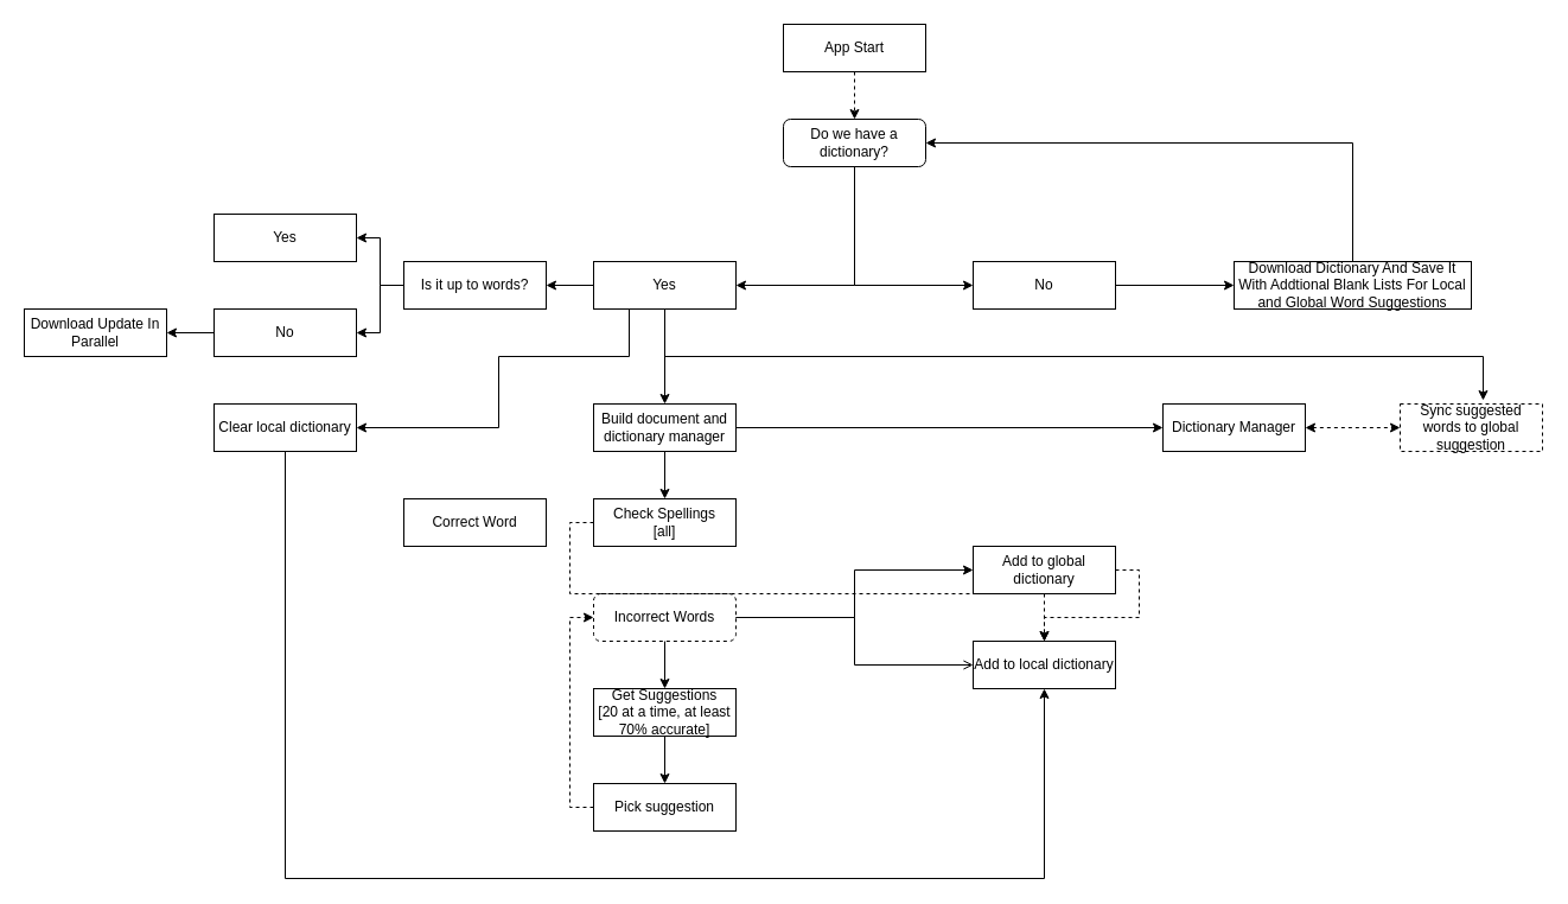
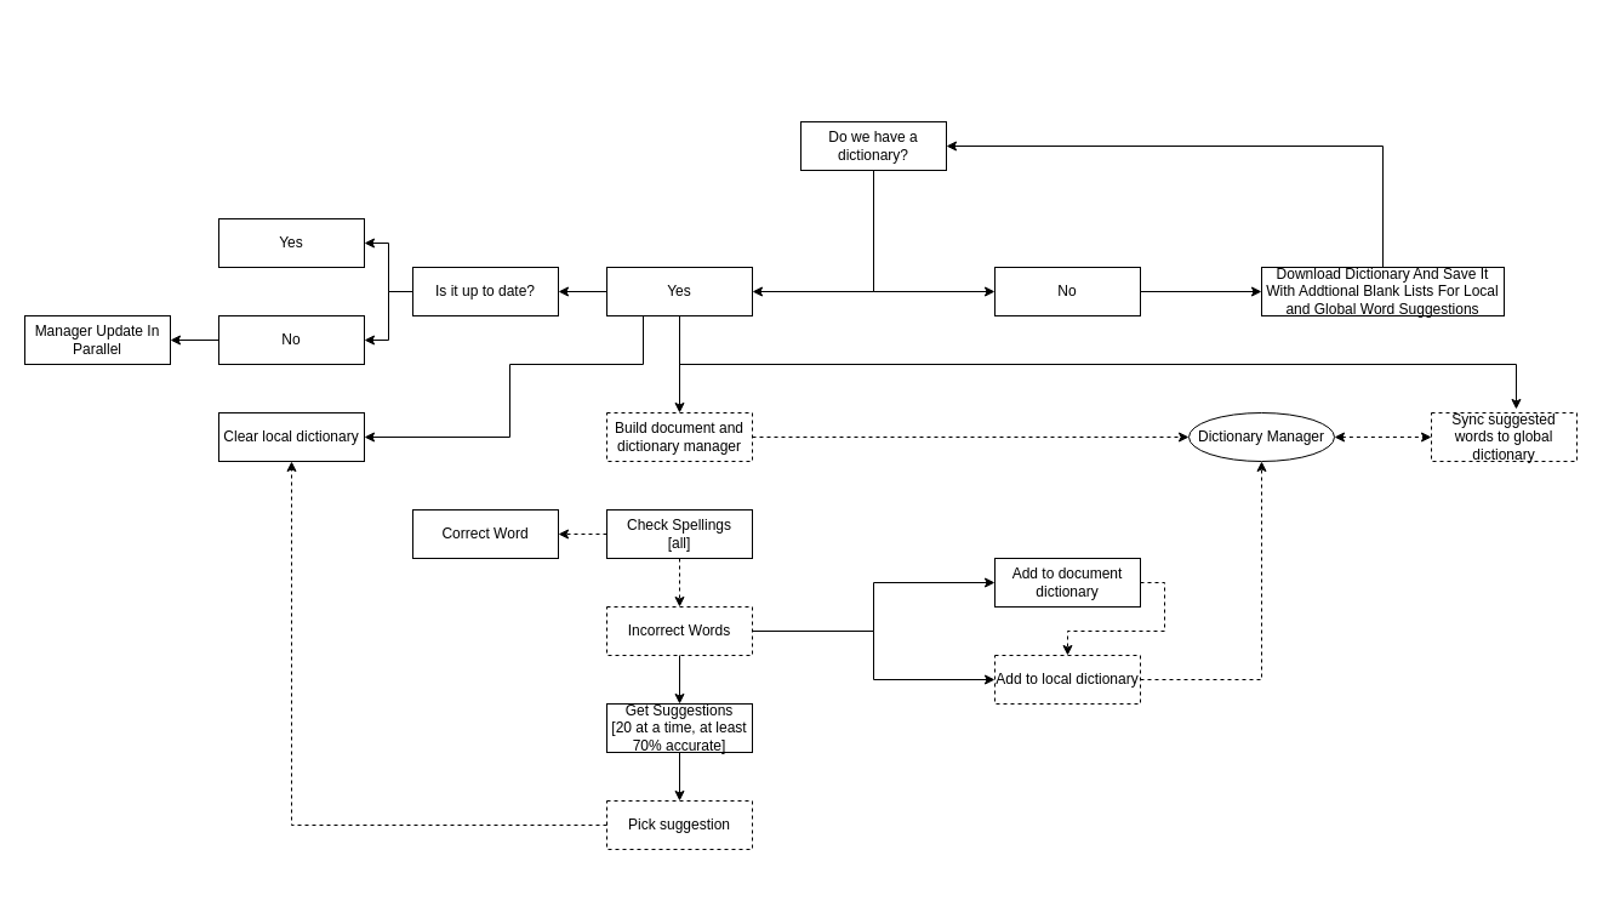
  <mxCell id="0" />
  <mxCell id="1" parent="0" />
- <mxCell id="2" style="edgeStyle=orthogonalEdgeStyle;rounded=0;orthogonalLoop=1;jettySize=auto;html=1;exitX=0.5;exitY=1;exitDx=0;exitDy=0;entryX=0.5;entryY=0;entryDx=0;entryDy=0;dashed=1;" edge="1" parent="1" source="3" target="6"><mxGeometry relative="1" as="geometry" /></mxCell>
- <mxCell id="3" value="&lt;div&gt;App Start&lt;/div&gt;" style="rounded=0;whiteSpace=wrap;html=1;fillColor=none;" vertex="1" parent="1"><mxGeometry x="660" width="120" height="40" as="geometry" y="20" /></mxCell>
  <mxCell id="4" style="edgeStyle=orthogonalEdgeStyle;rounded=0;orthogonalLoop=1;jettySize=auto;html=1;exitX=0.5;exitY=1;exitDx=0;exitDy=0;entryX=0;entryY=0.5;entryDx=0;entryDy=0;" edge="1" parent="1" source="6" target="13"><mxGeometry relative="1" as="geometry" /></mxCell>
  <mxCell id="5" style="edgeStyle=orthogonalEdgeStyle;rounded=0;orthogonalLoop=1;jettySize=auto;html=1;exitX=0.5;exitY=1;exitDx=0;exitDy=0;entryX=1;entryY=0.5;entryDx=0;entryDy=0;" edge="1" parent="1" source="6" target="11"><mxGeometry relative="1" as="geometry" /></mxCell>
- <mxCell id="6" value="Do we have a dictionary?" style="whiteSpace=wrap;html=1;fillColor=none;rounded=1;" vertex="1" parent="1"><mxGeometry x="660" y="100" width="120" height="40" as="geometry" /></mxCell>
+ <mxCell id="6" value="Do we have a dictionary?" style="rounded=0;whiteSpace=wrap;html=1;fillColor=none;" vertex="1" parent="1"><mxGeometry x="660" y="100" width="120" height="40" as="geometry" /></mxCell>
  <mxCell id="7" style="edgeStyle=orthogonalEdgeStyle;rounded=0;orthogonalLoop=1;jettySize=auto;html=1;exitX=0;exitY=0.5;exitDx=0;exitDy=0;entryX=1;entryY=0.5;entryDx=0;entryDy=0;" edge="1" parent="1" source="11" target="18"><mxGeometry relative="1" as="geometry" /></mxCell>
  <mxCell id="8" style="edgeStyle=orthogonalEdgeStyle;rounded=0;orthogonalLoop=1;jettySize=auto;html=1;exitX=0.5;exitY=1;exitDx=0;exitDy=0;entryX=0.583;entryY=-0.075;entryDx=0;entryDy=0;entryPerimeter=0;" edge="1" parent="1" source="11" target="44"><mxGeometry relative="1" as="geometry" /></mxCell>
  <mxCell id="9" style="edgeStyle=orthogonalEdgeStyle;rounded=0;orthogonalLoop=1;jettySize=auto;html=1;exitX=0.5;exitY=1;exitDx=0;exitDy=0;entryX=0.5;entryY=0;entryDx=0;entryDy=0;" edge="1" parent="1" source="11" target="33"><mxGeometry relative="1" as="geometry" /></mxCell>
  <mxCell id="10" style="edgeStyle=orthogonalEdgeStyle;rounded=0;orthogonalLoop=1;jettySize=auto;html=1;exitX=0.25;exitY=1;exitDx=0;exitDy=0;entryX=1;entryY=0.5;entryDx=0;entryDy=0;startArrow=none;startFill=0;" edge="1" parent="1" source="11" target="46"><mxGeometry relative="1" as="geometry"><Array as="points"><mxPoint x="530" y="300" /><mxPoint x="420" y="300" /><mxPoint x="420" y="360" /></Array></mxGeometry></mxCell>
  <mxCell id="11" value="Yes" style="rounded=0;whiteSpace=wrap;html=1;fillColor=none;" vertex="1" parent="1"><mxGeometry x="500" y="220" width="120" height="40" as="geometry" /></mxCell>
  <mxCell id="12" style="edgeStyle=orthogonalEdgeStyle;rounded=0;orthogonalLoop=1;jettySize=auto;html=1;exitX=1;exitY=0.5;exitDx=0;exitDy=0;entryX=0;entryY=0.5;entryDx=0;entryDy=0;" edge="1" parent="1" source="13" target="15"><mxGeometry relative="1" as="geometry" /></mxCell>
  <mxCell id="13" value="&lt;div&gt;No&lt;/div&gt;" style="rounded=0;whiteSpace=wrap;html=1;fillColor=none;" vertex="1" parent="1"><mxGeometry x="820" y="220" width="120" height="40" as="geometry" /></mxCell>
  <mxCell id="14" style="edgeStyle=orthogonalEdgeStyle;rounded=0;orthogonalLoop=1;jettySize=auto;html=1;exitX=0.5;exitY=0;exitDx=0;exitDy=0;entryX=1;entryY=0.5;entryDx=0;entryDy=0;" edge="1" parent="1" source="15" target="6"><mxGeometry relative="1" as="geometry" /></mxCell>
  <mxCell id="15" value="Download Dictionary And Save It With Addtional Blank Lists For Local and Global Word Suggestions" style="rounded=0;whiteSpace=wrap;html=1;fillColor=none;" vertex="1" parent="1"><mxGeometry x="1040" y="220" width="200" height="40" as="geometry" /></mxCell>
  <mxCell id="16" style="edgeStyle=orthogonalEdgeStyle;rounded=0;orthogonalLoop=1;jettySize=auto;html=1;exitX=0;exitY=0.5;exitDx=0;exitDy=0;entryX=1;entryY=0.5;entryDx=0;entryDy=0;" edge="1" parent="1" source="18" target="19"><mxGeometry relative="1" as="geometry" /></mxCell>
  <mxCell id="17" style="edgeStyle=orthogonalEdgeStyle;rounded=0;orthogonalLoop=1;jettySize=auto;html=1;exitX=0;exitY=0.5;exitDx=0;exitDy=0;entryX=1;entryY=0.5;entryDx=0;entryDy=0;" edge="1" parent="1" source="18" target="21"><mxGeometry relative="1" as="geometry" /></mxCell>
- <mxCell id="18" value="Is it up to words?" style="rounded=0;whiteSpace=wrap;html=1;fillColor=none;" vertex="1" parent="1"><mxGeometry x="340" y="220" width="120" height="40" as="geometry" /></mxCell>
+ <mxCell id="18" value="Is it up to date?" style="rounded=0;whiteSpace=wrap;html=1;fillColor=none;" vertex="1" parent="1"><mxGeometry x="340" y="220" width="120" height="40" as="geometry" /></mxCell>
  <mxCell id="19" value="&lt;div&gt;Yes&lt;/div&gt;" style="rounded=0;whiteSpace=wrap;html=1;fillColor=none;" vertex="1" parent="1"><mxGeometry x="180" y="180" width="120" height="40" as="geometry" /></mxCell>
  <mxCell id="20" style="edgeStyle=orthogonalEdgeStyle;rounded=0;orthogonalLoop=1;jettySize=auto;html=1;exitX=0;exitY=0.5;exitDx=0;exitDy=0;entryX=1;entryY=0.5;entryDx=0;entryDy=0;" edge="1" parent="1" source="21" target="22"><mxGeometry relative="1" as="geometry" /></mxCell>
  <mxCell id="21" value="No" style="rounded=0;whiteSpace=wrap;html=1;fillColor=none;" vertex="1" parent="1"><mxGeometry x="180" y="260" width="120" height="40" as="geometry" /></mxCell>
- <mxCell id="22" value="Download Update In Parallel" style="rounded=0;whiteSpace=wrap;html=1;fillColor=none;" vertex="1" parent="1"><mxGeometry x="20" y="260" width="120" height="40" as="geometry" /></mxCell>
- <mxCell id="23" style="edgeStyle=orthogonalEdgeStyle;rounded=0;orthogonalLoop=1;jettySize=auto;html=1;exitX=0;exitY=0.5;exitDx=0;exitDy=0;dashed=1;" edge="1" parent="1" source="25" target="39"><mxGeometry relative="1" as="geometry" /></mxCell>
+ <mxCell id="22" value="Manager Update In Parallel" style="rounded=0;whiteSpace=wrap;html=1;fillColor=none;" vertex="1" parent="1"><mxGeometry x="20" y="260" width="120" height="40" as="geometry" /></mxCell>
+ <mxCell id="23" style="edgeStyle=orthogonalEdgeStyle;rounded=0;orthogonalLoop=1;jettySize=auto;html=1;exitX=0;exitY=0.5;exitDx=0;exitDy=0;entryX=1;entryY=0.5;entryDx=0;entryDy=0;dashed=1;" edge="1" parent="1" source="25" target="26"><mxGeometry relative="1" as="geometry" /></mxCell>
+ <mxCell id="24" style="edgeStyle=orthogonalEdgeStyle;rounded=0;orthogonalLoop=1;jettySize=auto;html=1;exitX=0.5;exitY=1;exitDx=0;exitDy=0;entryX=0.5;entryY=0;entryDx=0;entryDy=0;dashed=1;" edge="1" parent="1" source="25" target="30"><mxGeometry relative="1" as="geometry" /></mxCell>
  <mxCell id="25" value="&lt;div&gt;Check Spellings&lt;/div&gt;&lt;div&gt;[all]&lt;br&gt;&lt;/div&gt;" style="rounded=0;whiteSpace=wrap;html=1;fillColor=none;" vertex="1" parent="1"><mxGeometry x="500" y="420" width="120" height="40" as="geometry" /></mxCell>
  <mxCell id="26" value="Correct Word" style="rounded=0;whiteSpace=wrap;html=1;fillColor=none;" vertex="1" parent="1"><mxGeometry x="340" y="420" width="120" height="40" as="geometry" /></mxCell>
  <mxCell id="27" style="edgeStyle=orthogonalEdgeStyle;rounded=0;orthogonalLoop=1;jettySize=auto;html=1;exitX=0.5;exitY=1;exitDx=0;exitDy=0;entryX=0.5;entryY=0;entryDx=0;entryDy=0;" edge="1" parent="1" source="30" target="37"><mxGeometry relative="1" as="geometry" /></mxCell>
- <mxCell id="28" style="edgeStyle=orthogonalEdgeStyle;rounded=0;orthogonalLoop=1;jettySize=auto;html=1;exitX=1;exitY=0.5;exitDx=0;exitDy=0;entryX=0;entryY=0.5;entryDx=0;entryDy=0;endArrow=open;" edge="1" parent="1" source="30" target="39"><mxGeometry relative="1" as="geometry" /></mxCell>
+ <mxCell id="28" style="edgeStyle=orthogonalEdgeStyle;rounded=0;orthogonalLoop=1;jettySize=auto;html=1;exitX=1;exitY=0.5;exitDx=0;exitDy=0;entryX=0;entryY=0.5;entryDx=0;entryDy=0;" edge="1" parent="1" source="30" target="39"><mxGeometry relative="1" as="geometry" /></mxCell>
  <mxCell id="29" style="edgeStyle=orthogonalEdgeStyle;rounded=0;orthogonalLoop=1;jettySize=auto;html=1;exitX=1;exitY=0.5;exitDx=0;exitDy=0;entryX=0;entryY=0.5;entryDx=0;entryDy=0;" edge="1" parent="1" source="30" target="43"><mxGeometry relative="1" as="geometry" /></mxCell>
- <mxCell id="30" value="Incorrect Words" style="whiteSpace=wrap;html=1;fillColor=none;dashed=1;rounded=1;" vertex="1" parent="1"><mxGeometry x="500" y="500" width="120" height="40" as="geometry" /></mxCell>
- <mxCell id="31" style="edgeStyle=orthogonalEdgeStyle;rounded=0;orthogonalLoop=1;jettySize=auto;html=1;exitX=1;exitY=0.5;exitDx=0;exitDy=0;dashed=0;" edge="1" parent="1" source="33" target="35"><mxGeometry relative="1" as="geometry" /></mxCell>
- <mxCell id="32" style="edgeStyle=orthogonalEdgeStyle;rounded=0;orthogonalLoop=1;jettySize=auto;html=1;exitX=0.5;exitY=1;exitDx=0;exitDy=0;entryX=0.5;entryY=0;entryDx=0;entryDy=0;" edge="1" parent="1" source="33" target="25"><mxGeometry relative="1" as="geometry" /></mxCell>
- <mxCell id="33" value="&lt;div&gt;Build document and dictionary manager&lt;/div&gt;" style="rounded=0;whiteSpace=wrap;html=1;fillColor=none;" vertex="1" parent="1"><mxGeometry x="500" y="340" width="120" height="40" as="geometry" /></mxCell>
+ <mxCell id="30" value="Incorrect Words" style="rounded=0;whiteSpace=wrap;html=1;fillColor=none;dashed=1;" vertex="1" parent="1"><mxGeometry x="500" y="500" width="120" height="40" as="geometry" /></mxCell>
+ <mxCell id="31" style="edgeStyle=orthogonalEdgeStyle;rounded=0;orthogonalLoop=1;jettySize=auto;html=1;exitX=1;exitY=0.5;exitDx=0;exitDy=0;dashed=1;" edge="1" parent="1" source="33" target="35"><mxGeometry relative="1" as="geometry" /></mxCell>
+ <mxCell id="33" value="&lt;div&gt;Build document and dictionary manager&lt;/div&gt;" style="rounded=0;whiteSpace=wrap;html=1;fillColor=none;dashed=1;" vertex="1" parent="1"><mxGeometry x="500" y="340" width="120" height="40" as="geometry" /></mxCell>
  <mxCell id="34" style="edgeStyle=orthogonalEdgeStyle;rounded=0;orthogonalLoop=1;jettySize=auto;html=1;exitX=1;exitY=0.5;exitDx=0;exitDy=0;entryX=0;entryY=0.5;entryDx=0;entryDy=0;dashed=1;startArrow=classic;startFill=1;" edge="1" parent="1" source="35" target="44"><mxGeometry relative="1" as="geometry" /></mxCell>
- <mxCell id="35" value="&lt;div&gt;Dictionary Manager&lt;br&gt;&lt;/div&gt;" style="rounded=0;whiteSpace=wrap;html=1;fillColor=none;" vertex="1" parent="1"><mxGeometry x="980" y="340" width="120" height="40" as="geometry" /></mxCell>
+ <mxCell id="35" value="&lt;div&gt;Dictionary Manager&lt;br&gt;&lt;/div&gt;" style="ellipse;whiteSpace=wrap;html=1;fillColor=none;" vertex="1" parent="1"><mxGeometry x="980" y="340" width="120" height="40" as="geometry" /></mxCell>
  <mxCell id="36" style="edgeStyle=orthogonalEdgeStyle;rounded=0;orthogonalLoop=1;jettySize=auto;html=1;exitX=0.5;exitY=1;exitDx=0;exitDy=0;entryX=0.5;entryY=0;entryDx=0;entryDy=0;" edge="1" parent="1" source="37" target="41"><mxGeometry relative="1" as="geometry" /></mxCell>
  <mxCell id="37" value="&lt;div&gt;Get Suggestions&lt;/div&gt;&lt;div&gt;[20 at a time, at least 70% accurate]&lt;br&gt;&lt;/div&gt;" style="rounded=0;whiteSpace=wrap;html=1;fillColor=none;" vertex="1" parent="1"><mxGeometry x="500" y="580" width="120" height="40" as="geometry" /></mxCell>
- <mxCell id="39" value="&lt;div&gt;Add to local dictionary&lt;/div&gt;" style="rounded=0;whiteSpace=wrap;html=1;fillColor=none;" vertex="1" parent="1"><mxGeometry x="820" y="540" width="120" height="40" as="geometry" /></mxCell>
- <mxCell id="40" style="edgeStyle=orthogonalEdgeStyle;rounded=0;orthogonalLoop=1;jettySize=auto;html=1;exitX=0;exitY=0.5;exitDx=0;exitDy=0;entryX=0;entryY=0.5;entryDx=0;entryDy=0;dashed=1;" edge="1" parent="1" source="41" target="30"><mxGeometry relative="1" as="geometry" /></mxCell>
- <mxCell id="41" value="Pick suggestion" style="rounded=0;whiteSpace=wrap;html=1;fillColor=none;" vertex="1" parent="1"><mxGeometry x="500" y="660" width="120" height="40" as="geometry" /></mxCell>
+ <mxCell id="38" style="edgeStyle=orthogonalEdgeStyle;rounded=0;orthogonalLoop=1;jettySize=auto;html=1;exitX=1;exitY=0.5;exitDx=0;exitDy=0;entryX=0.5;entryY=1;entryDx=0;entryDy=0;dashed=1;" edge="1" parent="1" source="39" target="35"><mxGeometry relative="1" as="geometry" /></mxCell>
+ <mxCell id="39" value="&lt;div&gt;Add to local dictionary&lt;/div&gt;" style="rounded=0;whiteSpace=wrap;html=1;fillColor=none;dashed=1;" vertex="1" parent="1"><mxGeometry x="820" y="540" width="120" height="40" as="geometry" /></mxCell>
+ <mxCell id="40" style="edgeStyle=orthogonalEdgeStyle;rounded=0;orthogonalLoop=1;jettySize=auto;html=1;exitX=0;exitY=0.5;exitDx=0;exitDy=0;dashed=1;" edge="1" parent="1" source="41" target="46"><mxGeometry relative="1" as="geometry" /></mxCell>
+ <mxCell id="41" value="Pick suggestion" style="rounded=0;whiteSpace=wrap;html=1;fillColor=none;dashed=1;" vertex="1" parent="1"><mxGeometry x="500" y="660" width="120" height="40" as="geometry" /></mxCell>
  <mxCell id="42" style="edgeStyle=orthogonalEdgeStyle;rounded=0;orthogonalLoop=1;jettySize=auto;html=1;exitX=1;exitY=0.5;exitDx=0;exitDy=0;dashed=1;" edge="1" parent="1" source="43" target="39"><mxGeometry relative="1" as="geometry" /></mxCell>
- <mxCell id="43" value="&lt;div&gt;Add to global dictionary&lt;/div&gt;" style="rounded=0;whiteSpace=wrap;html=1;fillColor=none;" vertex="1" parent="1"><mxGeometry x="820" y="460" width="120" height="40" as="geometry" /></mxCell>
- <mxCell id="44" value="Sync suggested words to global suggestion" style="rounded=0;whiteSpace=wrap;html=1;fillColor=none;dashed=1;" vertex="1" parent="1"><mxGeometry x="1180" y="340" width="120" height="40" as="geometry" /></mxCell>
- <mxCell id="45" style="edgeStyle=orthogonalEdgeStyle;rounded=0;orthogonalLoop=1;jettySize=auto;html=1;exitX=0.5;exitY=1;exitDx=0;exitDy=0;entryX=0.5;entryY=1;entryDx=0;entryDy=0;startArrow=none;startFill=0;" edge="1" parent="1" source="46" target="39"><mxGeometry relative="1" as="geometry"><Array as="points"><mxPoint x="240" y="740" /><mxPoint x="880" y="740" /></Array></mxGeometry></mxCell>
+ <mxCell id="43" value="&lt;div&gt;Add to document dictionary&lt;/div&gt;" style="rounded=0;whiteSpace=wrap;html=1;fillColor=none;" vertex="1" parent="1"><mxGeometry x="820" y="460" width="120" height="40" as="geometry" /></mxCell>
+ <mxCell id="44" value="Sync suggested words to global dictionary" style="rounded=0;whiteSpace=wrap;html=1;fillColor=none;dashed=1;" vertex="1" parent="1"><mxGeometry x="1180" y="340" width="120" height="40" as="geometry" /></mxCell>
  <mxCell id="46" value="&lt;div&gt;Clear local dictionary&lt;/div&gt;" style="rounded=0;whiteSpace=wrap;html=1;fillColor=none;" vertex="1" parent="1"><mxGeometry x="180" y="340" width="120" height="40" as="geometry" /></mxCell>
